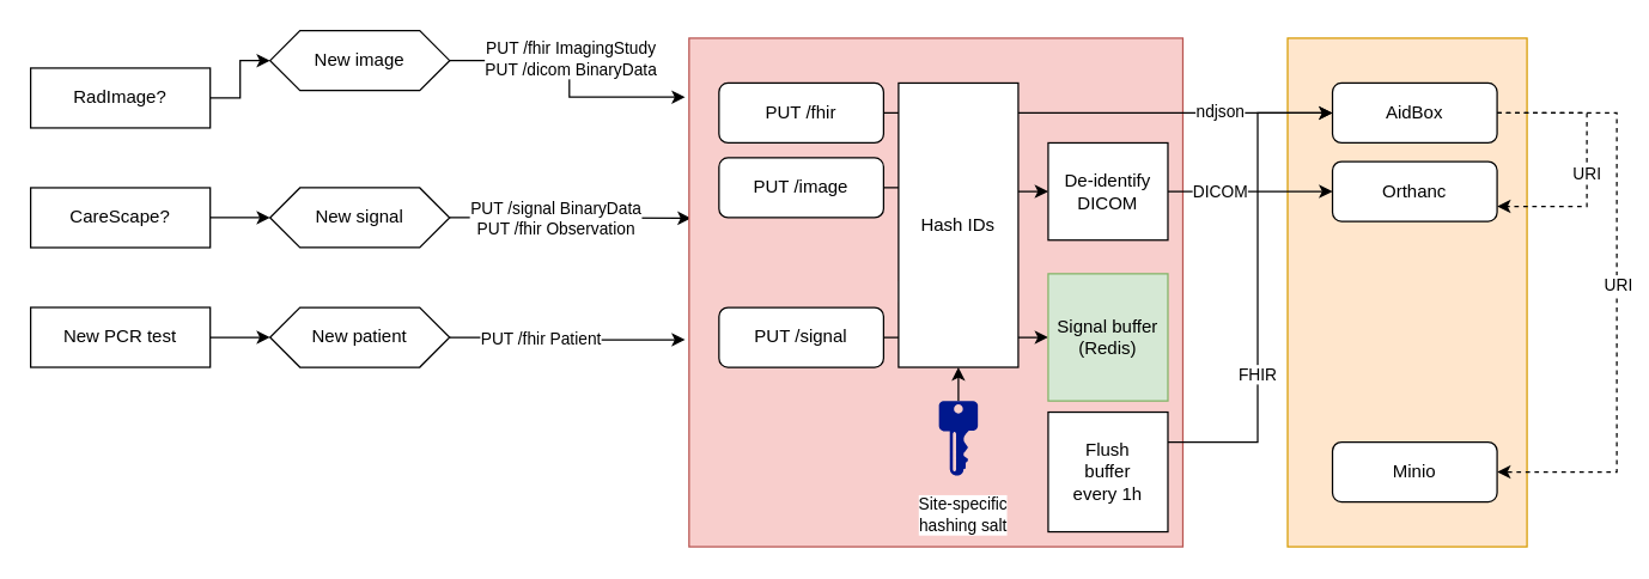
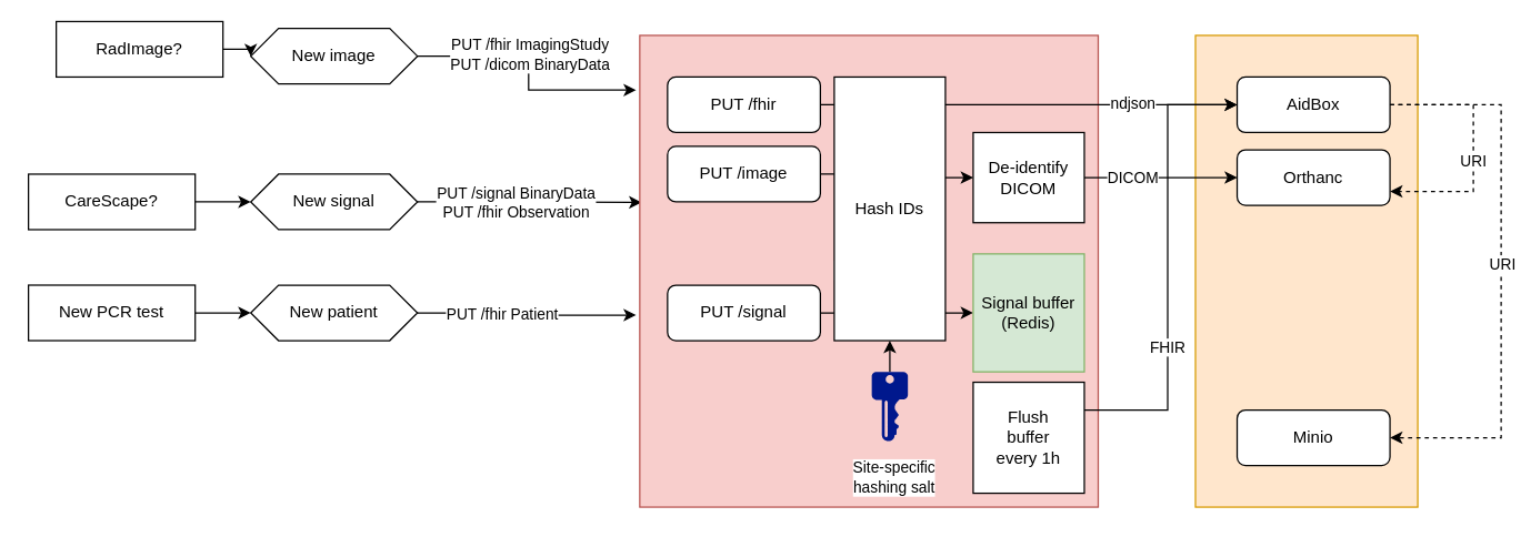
  <mxCell id="0" />
  <mxCell id="1" parent="0" />
  <mxCell id="2" value="" style="rounded=0;whiteSpace=wrap;html=1;fillColor=#ffe6cc;strokeColor=#d79b00;" vertex="1" parent="1"><mxGeometry x="860" y="25" width="160" height="340" as="geometry" /></mxCell>
  <mxCell id="3" style="edgeStyle=orthogonalEdgeStyle;rounded=0;orthogonalLoop=1;jettySize=auto;html=1;exitX=1;exitY=0.5;exitDx=0;exitDy=0;entryX=0;entryY=0.5;entryDx=0;entryDy=0;" edge="1" parent="1" source="4" target="7"><mxGeometry relative="1" as="geometry" /></mxCell>
- <mxCell id="4" value="RadImage?" style="rounded=0;whiteSpace=wrap;html=1;" vertex="1" parent="1"><mxGeometry x="20" y="45" width="120" height="40" as="geometry" /></mxCell>
+ <mxCell id="4" value="RadImage?" style="rounded=0;whiteSpace=wrap;html=1;" vertex="1" parent="1"><mxGeometry x="40" y="15" width="120" height="40" as="geometry" /></mxCell>
  <mxCell id="5" style="edgeStyle=orthogonalEdgeStyle;rounded=0;orthogonalLoop=1;jettySize=auto;html=1;exitX=1;exitY=0.5;exitDx=0;exitDy=0;entryX=-0.008;entryY=0.116;entryDx=0;entryDy=0;entryPerimeter=0;" edge="1" parent="1" source="7" target="18"><mxGeometry relative="1" as="geometry" /></mxCell>
  <mxCell id="6" value="PUT /fhir ImagingStudy&lt;br&gt;PUT /dicom BinaryData" style="edgeLabel;html=1;align=center;verticalAlign=middle;resizable=0;points=[];" vertex="1" connectable="0" parent="5"><mxGeometry x="-0.2" y="2" relative="1" as="geometry"><mxPoint x="7" as="offset" /></mxGeometry></mxCell>
  <mxCell id="7" value="New image" style="shape=hexagon;perimeter=hexagonPerimeter2;whiteSpace=wrap;html=1;fixedSize=1;" vertex="1" parent="1"><mxGeometry x="180" y="20" width="120" height="40" as="geometry" /></mxCell>
  <mxCell id="8" style="edgeStyle=orthogonalEdgeStyle;rounded=0;orthogonalLoop=1;jettySize=auto;html=1;exitX=1;exitY=0.5;exitDx=0;exitDy=0;" edge="1" parent="1" source="9" target="12"><mxGeometry relative="1" as="geometry" /></mxCell>
  <mxCell id="9" value="CareScape?" style="rounded=0;whiteSpace=wrap;html=1;" vertex="1" parent="1"><mxGeometry x="20" y="125" width="120" height="40" as="geometry" /></mxCell>
  <mxCell id="10" style="edgeStyle=orthogonalEdgeStyle;rounded=0;orthogonalLoop=1;jettySize=auto;html=1;exitX=1;exitY=0.5;exitDx=0;exitDy=0;entryX=0.004;entryY=0.354;entryDx=0;entryDy=0;entryPerimeter=0;" edge="1" parent="1" source="12" target="18"><mxGeometry relative="1" as="geometry" /></mxCell>
  <mxCell id="11" value="PUT /signal BinaryData&lt;br&gt;PUT /fhir Observation" style="edgeLabel;html=1;align=center;verticalAlign=middle;resizable=0;points=[];" vertex="1" connectable="0" parent="10"><mxGeometry x="-0.212" y="-1" relative="1" as="geometry"><mxPoint x="6" y="-1" as="offset" /></mxGeometry></mxCell>
  <mxCell id="12" value="New signal" style="shape=hexagon;perimeter=hexagonPerimeter2;whiteSpace=wrap;html=1;fixedSize=1;" vertex="1" parent="1"><mxGeometry x="180" y="125" width="120" height="40" as="geometry" /></mxCell>
  <mxCell id="13" style="edgeStyle=orthogonalEdgeStyle;rounded=0;orthogonalLoop=1;jettySize=auto;html=1;exitX=1;exitY=0.5;exitDx=0;exitDy=0;" edge="1" parent="1" source="14" target="17"><mxGeometry relative="1" as="geometry" /></mxCell>
  <mxCell id="14" value="New PCR test" style="rounded=0;whiteSpace=wrap;html=1;" vertex="1" parent="1"><mxGeometry x="20" y="205" width="120" height="40" as="geometry" /></mxCell>
  <mxCell id="15" style="edgeStyle=orthogonalEdgeStyle;rounded=0;orthogonalLoop=1;jettySize=auto;html=1;exitX=1;exitY=0.5;exitDx=0;exitDy=0;entryX=-0.008;entryY=0.593;entryDx=0;entryDy=0;entryPerimeter=0;" edge="1" parent="1" source="17" target="18"><mxGeometry relative="1" as="geometry" /></mxCell>
  <mxCell id="16" value="PUT /fhir Patient" style="edgeLabel;html=1;align=center;verticalAlign=middle;resizable=0;points=[];" vertex="1" connectable="0" parent="15"><mxGeometry x="-0.158" y="1" relative="1" as="geometry"><mxPoint x="-7" y="1" as="offset" /></mxGeometry></mxCell>
  <mxCell id="17" value="New patient" style="shape=hexagon;perimeter=hexagonPerimeter2;whiteSpace=wrap;html=1;fixedSize=1;" vertex="1" parent="1"><mxGeometry x="180" y="205" width="120" height="40" as="geometry" /></mxCell>
  <mxCell id="18" value="&lt;meta charset=&quot;utf-8&quot;&gt;&lt;span style=&quot;color: rgb(0, 0, 0); font-family: helvetica; font-size: 12px; font-style: normal; font-weight: 400; letter-spacing: normal; text-align: center; text-indent: 0px; text-transform: none; word-spacing: 0px; background-color: rgb(248, 249, 250); display: inline; float: none;&quot;&gt;Hash IDs&lt;/span&gt;" style="rounded=0;whiteSpace=wrap;html=1;fillColor=#f8cecc;strokeColor=#b85450;" vertex="1" parent="1"><mxGeometry x="460" y="25" width="330" height="340" as="geometry" /></mxCell>
  <mxCell id="19" style="edgeStyle=orthogonalEdgeStyle;rounded=0;orthogonalLoop=1;jettySize=auto;html=1;exitX=1;exitY=0.5;exitDx=0;exitDy=0;" edge="1" parent="1" source="21" target="31"><mxGeometry relative="1" as="geometry" /></mxCell>
  <mxCell id="20" value="ndjson" style="edgeLabel;html=1;align=center;verticalAlign=middle;resizable=0;points=[];" vertex="1" connectable="0" parent="19"><mxGeometry x="0.467" y="2" relative="1" as="geometry"><mxPoint x="4" as="offset" /></mxGeometry></mxCell>
  <mxCell id="21" value="PUT /fhir" style="rounded=1;whiteSpace=wrap;html=1;" vertex="1" parent="1"><mxGeometry x="480" y="55" width="110" height="40" as="geometry" /></mxCell>
  <mxCell id="22" style="edgeStyle=orthogonalEdgeStyle;rounded=0;orthogonalLoop=1;jettySize=auto;html=1;exitX=1;exitY=0.5;exitDx=0;exitDy=0;entryX=0;entryY=0.5;entryDx=0;entryDy=0;" edge="1" parent="1" source="23" target="36"><mxGeometry relative="1" as="geometry" /></mxCell>
  <mxCell id="23" value="PUT /image" style="rounded=1;whiteSpace=wrap;html=1;" vertex="1" parent="1"><mxGeometry x="480" y="105" width="110" height="40" as="geometry" /></mxCell>
  <mxCell id="24" style="edgeStyle=orthogonalEdgeStyle;rounded=0;orthogonalLoop=1;jettySize=auto;html=1;exitX=1;exitY=0.5;exitDx=0;exitDy=0;" edge="1" parent="1" source="25" target="26"><mxGeometry relative="1" as="geometry" /></mxCell>
  <mxCell id="25" value="PUT /signal" style="rounded=1;whiteSpace=wrap;html=1;" vertex="1" parent="1"><mxGeometry x="480" y="205" width="110" height="40" as="geometry" /></mxCell>
  <mxCell id="26" value="Signal buffer (Redis)" style="rounded=0;whiteSpace=wrap;html=1;fillColor=#d5e8d4;strokeColor=#82b366;" vertex="1" parent="1"><mxGeometry x="700" y="182.5" width="80" height="85" as="geometry" /></mxCell>
  <mxCell id="27" style="edgeStyle=orthogonalEdgeStyle;rounded=0;orthogonalLoop=1;jettySize=auto;html=1;exitX=1;exitY=0.5;exitDx=0;exitDy=0;entryX=1;entryY=0.75;entryDx=0;entryDy=0;dashed=1;" edge="1" parent="1" source="31" target="33"><mxGeometry relative="1" as="geometry"><Array as="points"><mxPoint x="1060" y="75" /><mxPoint x="1060" y="138" /></Array></mxGeometry></mxCell>
  <mxCell id="28" value="URI" style="edgeLabel;html=1;align=center;verticalAlign=middle;resizable=0;points=[];" vertex="1" connectable="0" parent="27"><mxGeometry x="0.096" y="-1" relative="1" as="geometry"><mxPoint as="offset" /></mxGeometry></mxCell>
  <mxCell id="29" style="edgeStyle=orthogonalEdgeStyle;rounded=0;orthogonalLoop=1;jettySize=auto;html=1;exitX=1;exitY=0.5;exitDx=0;exitDy=0;entryX=1;entryY=0.5;entryDx=0;entryDy=0;dashed=1;" edge="1" parent="1" source="31" target="40"><mxGeometry relative="1" as="geometry"><Array as="points"><mxPoint x="1080" y="75" /><mxPoint x="1080" y="315" /></Array></mxGeometry></mxCell>
  <mxCell id="30" value="URI" style="edgeLabel;html=1;align=center;verticalAlign=middle;resizable=0;points=[];" vertex="1" connectable="0" parent="29"><mxGeometry x="-0.03" relative="1" as="geometry"><mxPoint as="offset" /></mxGeometry></mxCell>
  <mxCell id="31" value="AidBox" style="rounded=1;whiteSpace=wrap;html=1;" vertex="1" parent="1"><mxGeometry x="890" y="55" width="110" height="40" as="geometry" /></mxCell>
  <mxCell id="32" value="Hash IDs" style="rounded=0;whiteSpace=wrap;html=1;" vertex="1" parent="1"><mxGeometry x="600" y="55" width="80" height="190" as="geometry" /></mxCell>
  <mxCell id="33" value="Orthanc" style="rounded=1;whiteSpace=wrap;html=1;" vertex="1" parent="1"><mxGeometry x="890" y="107.5" width="110" height="40" as="geometry" /></mxCell>
  <mxCell id="34" style="edgeStyle=orthogonalEdgeStyle;rounded=0;orthogonalLoop=1;jettySize=auto;html=1;exitX=1;exitY=0.5;exitDx=0;exitDy=0;entryX=0;entryY=0.5;entryDx=0;entryDy=0;" edge="1" parent="1" source="36" target="33"><mxGeometry relative="1" as="geometry" /></mxCell>
  <mxCell id="35" value="DICOM" style="edgeLabel;html=1;align=center;verticalAlign=middle;resizable=0;points=[];" vertex="1" connectable="0" parent="34"><mxGeometry x="-0.455" y="4" relative="1" as="geometry"><mxPoint x="4" y="4" as="offset" /></mxGeometry></mxCell>
  <mxCell id="36" value="De-identify&lt;br&gt;DICOM" style="rounded=0;whiteSpace=wrap;html=1;" vertex="1" parent="1"><mxGeometry x="700" y="95" width="80" height="65" as="geometry" /></mxCell>
  <mxCell id="37" style="edgeStyle=orthogonalEdgeStyle;rounded=0;orthogonalLoop=1;jettySize=auto;html=1;exitX=1;exitY=0.25;exitDx=0;exitDy=0;entryX=0;entryY=0.5;entryDx=0;entryDy=0;" edge="1" parent="1" source="39" target="31"><mxGeometry relative="1" as="geometry"><Array as="points"><mxPoint x="840" y="295" /><mxPoint x="840" y="75" /></Array></mxGeometry></mxCell>
  <mxCell id="38" value="FHIR" style="edgeLabel;html=1;align=center;verticalAlign=middle;resizable=0;points=[];" vertex="1" connectable="0" parent="37"><mxGeometry x="-0.352" y="-2" relative="1" as="geometry"><mxPoint x="-3" y="1" as="offset" /></mxGeometry></mxCell>
  <mxCell id="39" value="Flush&lt;br&gt;buffer&lt;br&gt;every 1h" style="rounded=0;whiteSpace=wrap;html=1;" vertex="1" parent="1"><mxGeometry x="700" y="275" width="80" height="80" as="geometry" /></mxCell>
  <mxCell id="40" value="Minio" style="rounded=1;whiteSpace=wrap;html=1;" vertex="1" parent="1"><mxGeometry x="890" y="295" width="110" height="40" as="geometry" /></mxCell>
  <mxCell id="41" style="edgeStyle=orthogonalEdgeStyle;rounded=0;orthogonalLoop=1;jettySize=auto;html=1;exitX=0.5;exitY=0;exitDx=0;exitDy=0;exitPerimeter=0;" edge="1" parent="1" source="42" target="32"><mxGeometry relative="1" as="geometry" /></mxCell>
  <mxCell id="42" value="" style="sketch=0;aspect=fixed;pointerEvents=1;shadow=0;dashed=0;html=1;strokeColor=none;labelPosition=center;verticalLabelPosition=bottom;verticalAlign=top;align=center;fillColor=#00188D;shape=mxgraph.mscae.enterprise.key_permissions" vertex="1" parent="1"><mxGeometry x="627" y="267.5" width="26" height="50" as="geometry" /></mxCell>
  <mxCell id="43" value="Site-specific&lt;br&gt;hashing salt" style="edgeLabel;html=1;align=center;verticalAlign=middle;resizable=0;points=[];" vertex="1" connectable="0" parent="1"><mxGeometry x="826" y="325" as="geometry"><mxPoint x="-184" y="18" as="offset" /></mxGeometry></mxCell>
